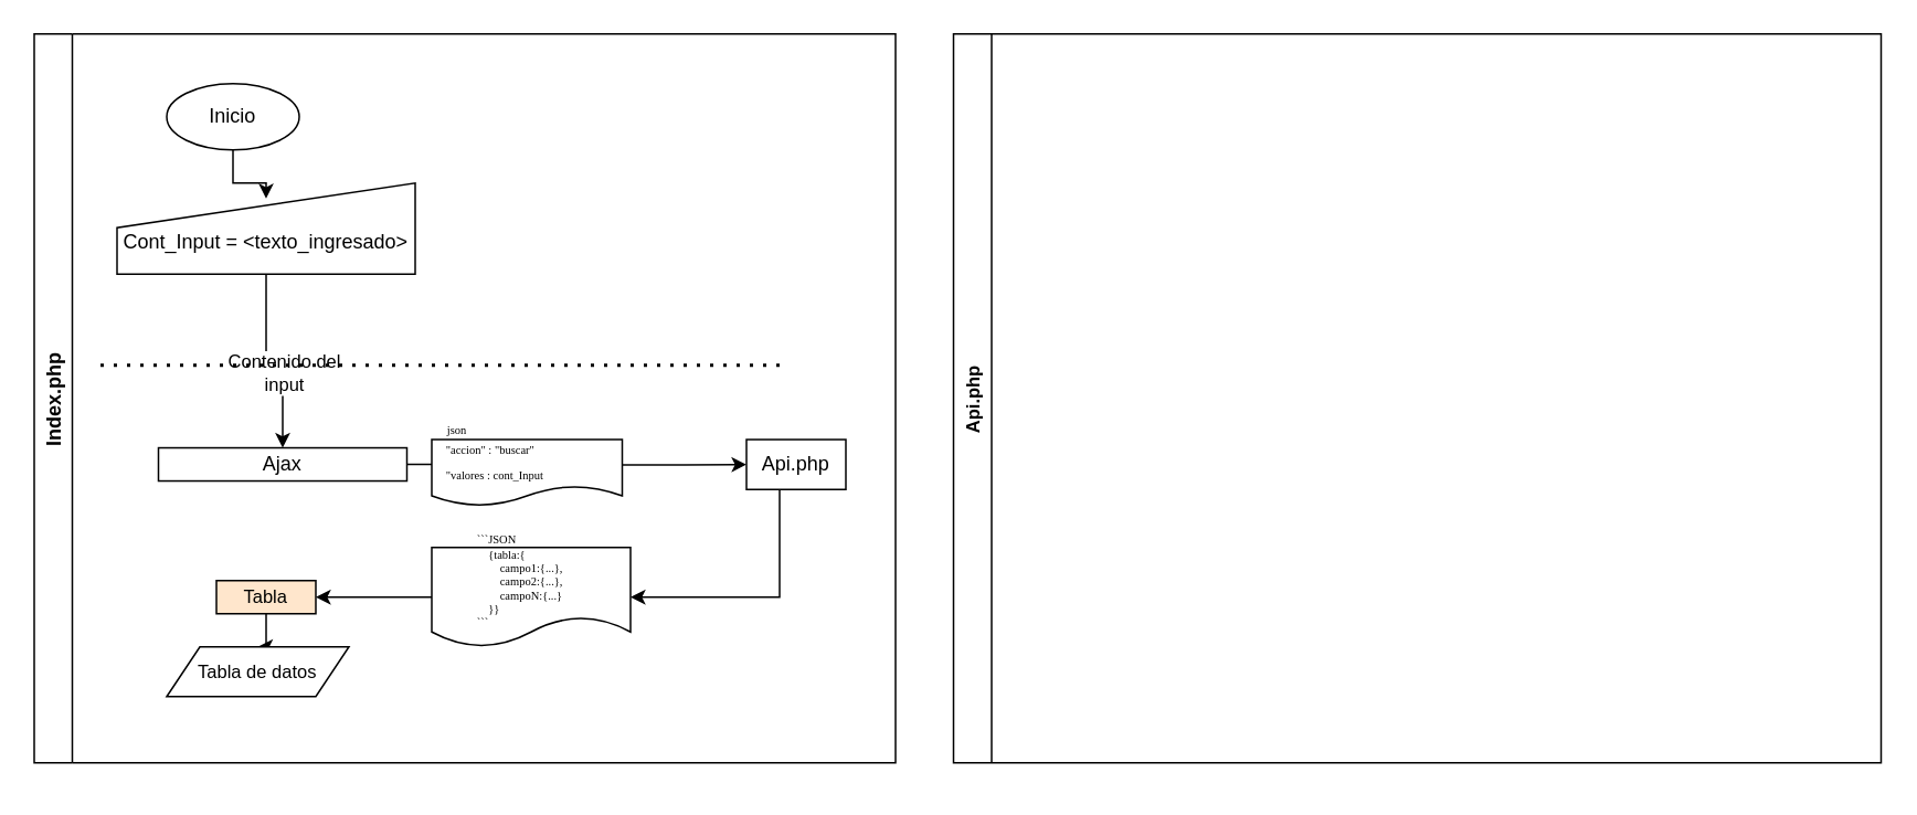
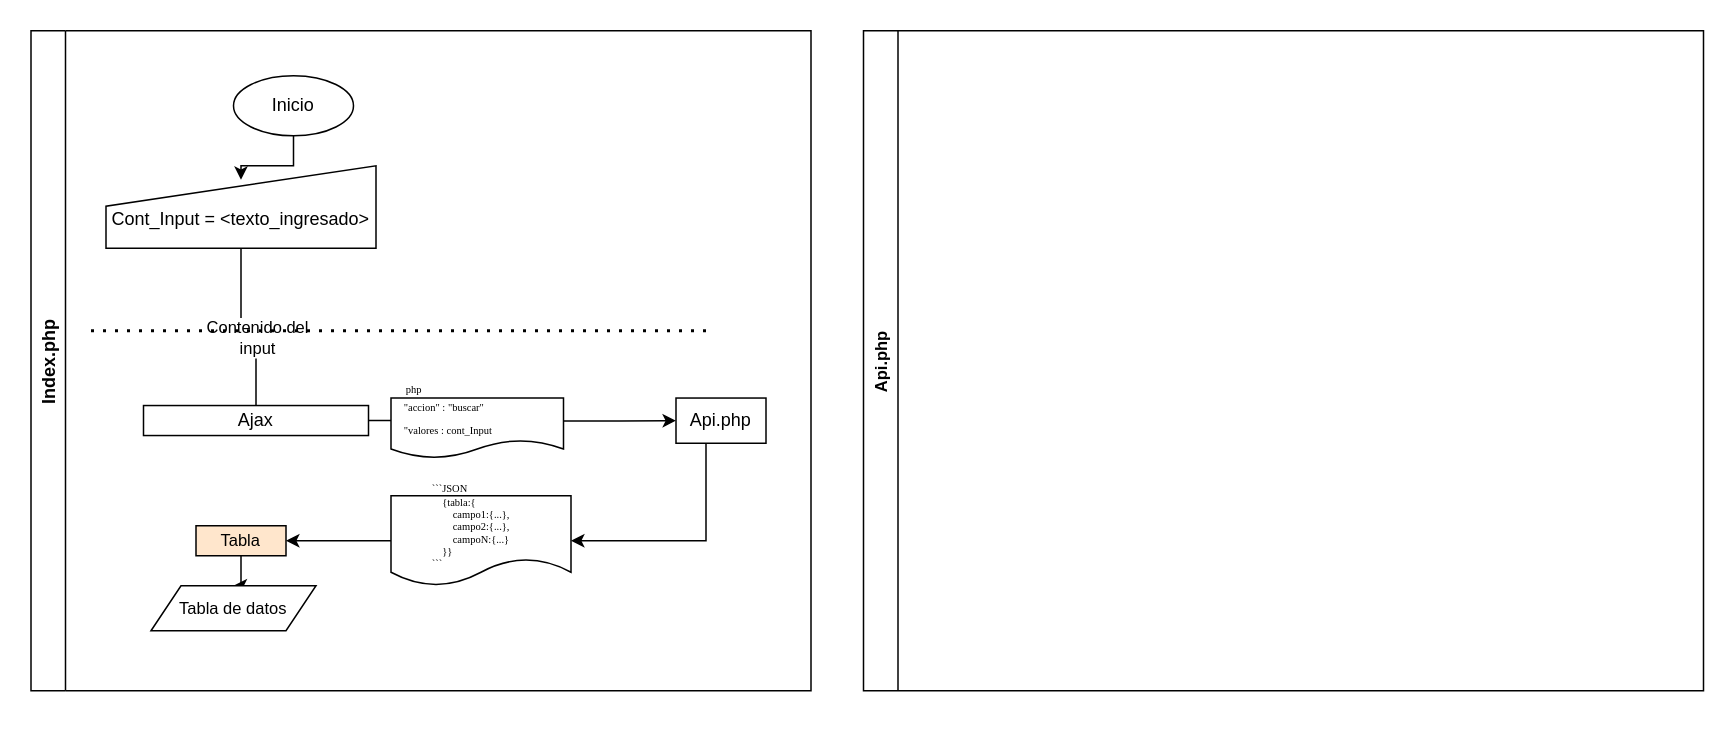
  <mxCell id="0" />
  <mxCell id="1" parent="0" />
  <mxCell id="2" value="" style="group" vertex="1" connectable="0" parent="1"><mxGeometry x="30" y="30" width="1105" height="440" as="geometry" /></mxCell>
  <mxCell id="3" value="Index.php" style="swimlane;horizontal=0;fontFamily=Helvetica;fontSize=12;" vertex="1" parent="2"><mxGeometry x="-10" y="-10" width="520" height="440" as="geometry" /></mxCell>
  <mxCell id="4" style="edgeStyle=orthogonalEdgeStyle;rounded=0;orthogonalLoop=1;jettySize=auto;html=1;entryX=1;entryY=0.5;entryDx=0;entryDy=0;fontFamily=Helvetica;fontSize=11;" edge="1" parent="3" source="5" target="6"><mxGeometry relative="1" as="geometry"><Array as="points"><mxPoint x="450" y="340" /></Array></mxGeometry></mxCell>
  <mxCell id="5" value="Api.php" style="rounded=0;whiteSpace=wrap;html=1;fontFamily=Helvetica;fontSize=12;" vertex="1" parent="3"><mxGeometry x="430" y="244.86" width="60" height="30.14" as="geometry" /></mxCell>
  <mxCell id="6" value="&lt;div style=&quot;text-align: left;&quot;&gt;&lt;span style=&quot;background-color: initial;&quot;&gt;```JSON&lt;/span&gt;&lt;span style=&quot;background-color: initial;&quot;&gt;&#09;&lt;/span&gt;&lt;span style=&quot;background-color: initial;&quot;&gt;&#09;&lt;/span&gt;&lt;span style=&quot;background-color: initial;&quot;&gt;&#09;&lt;/span&gt;&lt;span style=&quot;background-color: initial;&quot;&gt;&amp;nbsp; &amp;nbsp;&amp;nbsp;&lt;/span&gt;&lt;br&gt;&lt;/div&gt;&lt;div style=&quot;text-align: left;&quot;&gt;&lt;span style=&quot;background-color: initial;&quot;&gt;&amp;nbsp; &amp;nbsp; {tabla:{&lt;span style=&quot;white-space: pre;&quot;&gt;&#09;&lt;/span&gt;&lt;span style=&quot;white-space: pre;&quot;&gt;&#09;&lt;/span&gt;&amp;nbsp; &amp;nbsp; &amp;nbsp;&lt;/span&gt;&lt;/div&gt;&lt;div style=&quot;text-align: left;&quot;&gt;&lt;span style=&quot;background-color: initial;&quot;&gt;&amp;nbsp; &amp;nbsp; &amp;nbsp; &amp;nbsp; campo1:{...},&lt;/span&gt;&lt;/div&gt;&lt;div style=&quot;text-align: left;&quot;&gt;&lt;span style=&quot;background-color: initial;&quot;&gt;&amp;nbsp; &amp;nbsp; &amp;nbsp; &amp;nbsp; campo2:{...},&lt;/span&gt;&lt;/div&gt;&lt;div style=&quot;text-align: left;&quot;&gt;&lt;span style=&quot;background-color: initial;&quot;&gt;&lt;span style=&quot;white-space: pre;&quot;&gt;&#09;&lt;/span&gt;campoN:{...}&lt;br&gt;&lt;/span&gt;&lt;/div&gt;&lt;div style=&quot;text-align: left;&quot;&gt;&lt;span style=&quot;background-color: initial;&quot;&gt;&amp;nbsp; &amp;nbsp; }&lt;/span&gt;&lt;span style=&quot;background-color: initial;&quot;&gt;}&lt;/span&gt;&lt;/div&gt;&lt;div style=&quot;text-align: left;&quot;&gt;&lt;span style=&quot;background-color: initial;&quot;&gt;```&lt;/span&gt;&lt;/div&gt;" style="shape=document;whiteSpace=wrap;html=1;boundedLbl=1;fontFamily=Lucida Console;fontSize=7;labelPosition=center;verticalLabelPosition=middle;align=center;verticalAlign=middle;textDirection=ltr;spacing=0;" vertex="1" parent="3"><mxGeometry x="240" y="310" width="120" height="60" as="geometry" /></mxCell>
  <mxCell id="7" value="" style="edgeStyle=orthogonalEdgeStyle;rounded=0;orthogonalLoop=1;jettySize=auto;html=1;fontFamily=Helvetica;fontSize=11;" edge="1" parent="3" source="8" target="10"><mxGeometry relative="1" as="geometry" /></mxCell>
  <mxCell id="8" value="Tabla" style="rounded=0;whiteSpace=wrap;html=1;fontFamily=Helvetica;fontSize=11;fillColor=#ffe6cc;" vertex="1" parent="3"><mxGeometry x="110" y="330" width="60" height="20" as="geometry" /></mxCell>
  <mxCell id="9" style="edgeStyle=orthogonalEdgeStyle;rounded=0;orthogonalLoop=1;jettySize=auto;html=1;fontFamily=Lucida Console;fontSize=7;" edge="1" parent="3" source="6" target="8"><mxGeometry relative="1" as="geometry"><mxPoint x="210" y="339.943" as="targetPoint" /></mxGeometry></mxCell>
  <mxCell id="10" value="Tabla de datos" style="shape=parallelogram;perimeter=parallelogramPerimeter;whiteSpace=wrap;html=1;fixedSize=1;fontFamily=Helvetica;fontSize=11;" vertex="1" parent="3"><mxGeometry x="80" y="370" width="110" height="30" as="geometry" /></mxCell>
- <mxCell id="11" value="Inicio" style="ellipse;whiteSpace=wrap;html=1;" vertex="1" parent="2"><mxGeometry x="70" y="20" width="80" height="40" as="geometry" /></mxCell>
+ <mxCell id="11" value="Inicio" style="ellipse;whiteSpace=wrap;html=1;" vertex="1" parent="2"><mxGeometry x="125" y="20" width="80" height="40" as="geometry" /></mxCell>
  <mxCell id="12" value="&lt;br&gt;Cont_Input = &amp;lt;texto_ingresado&amp;gt;" style="shape=manualInput;whiteSpace=wrap;html=1;size=27;" vertex="1" parent="2"><mxGeometry x="40" y="80" width="180" height="55" as="geometry" /></mxCell>
  <mxCell id="13" value="" style="edgeStyle=orthogonalEdgeStyle;rounded=0;orthogonalLoop=1;jettySize=auto;html=1;entryX=0.5;entryY=0.171;entryDx=0;entryDy=0;entryPerimeter=0;" edge="1" parent="2" source="11" target="12"><mxGeometry relative="1" as="geometry"><mxPoint x="210.034" y="80" as="targetPoint" /></mxGeometry></mxCell>
  <mxCell id="14" style="edgeStyle=orthogonalEdgeStyle;rounded=0;orthogonalLoop=1;jettySize=auto;html=1;entryX=0.009;entryY=0.363;entryDx=0;entryDy=0;entryPerimeter=0;fontFamily=Helvetica;fontSize=11;" edge="1" parent="2" source="15" target="21"><mxGeometry relative="1" as="geometry" /></mxCell>
  <mxCell id="15" value="Ajax" style="rounded=0;whiteSpace=wrap;html=1;" vertex="1" parent="2"><mxGeometry x="65" y="239.86" width="150" height="20" as="geometry" /></mxCell>
- <mxCell id="16" style="edgeStyle=orthogonalEdgeStyle;rounded=0;orthogonalLoop=1;jettySize=auto;html=1;" edge="1" parent="2" source="12" target="15"><mxGeometry relative="1" as="geometry"><mxPoint x="210" y="330" as="targetPoint" /><Array as="points" /></mxGeometry></mxCell>
+ <mxCell id="16" style="edgeStyle=orthogonalEdgeStyle;rounded=0;orthogonalLoop=1;jettySize=auto;html=1;endArrow=none;" edge="1" parent="2" source="12" target="15"><mxGeometry relative="1" as="geometry"><mxPoint x="210" y="330" as="targetPoint" /><Array as="points" /></mxGeometry></mxCell>
  <mxCell id="17" value="Contenido del&lt;br&gt;input" style="edgeLabel;html=1;align=center;verticalAlign=middle;resizable=0;points=[];" vertex="1" connectable="0" parent="16"><mxGeometry x="0.103" y="1" relative="1" as="geometry"><mxPoint x="-1" y="6" as="offset" /></mxGeometry></mxCell>
  <mxCell id="18" value="" style="group" vertex="1" connectable="0" parent="2"><mxGeometry x="30" y="164" width="410" height="26" as="geometry" /></mxCell>
  <mxCell id="19" value="" style="endArrow=none;dashed=1;html=1;dashPattern=1 3;strokeWidth=2;rounded=0;" edge="1" parent="18"><mxGeometry width="50" height="50" relative="1" as="geometry"><mxPoint y="26" as="sourcePoint" /><mxPoint x="410" y="26" as="targetPoint" /></mxGeometry></mxCell>
  <mxCell id="20" value="" style="group" vertex="1" connectable="0" parent="2"><mxGeometry x="230" y="224.86" width="120" height="50" as="geometry" /></mxCell>
  <mxCell id="21" value="&lt;pre style=&quot;font-size: 7px;&quot;&gt;&lt;span style=&quot;font-family: &amp;quot;Lucida Console&amp;quot;; background-color: initial; white-space: normal;&quot;&gt;&amp;nbsp; &amp;nbsp; &quot;accion&quot; : &quot;buscar&quot;&lt;/span&gt;&lt;br&gt;&lt;/pre&gt;&lt;pre style=&quot;font-size: 7px;&quot;&gt;&lt;font face=&quot;Lucida Console&quot; style=&quot;font-size: 7px;&quot;&gt;&amp;nbsp; &amp;nbsp; &quot;valores : cont_Input&lt;/font&gt;&lt;br&gt;&lt;/pre&gt;" style="shape=document;whiteSpace=wrap;html=1;boundedLbl=1;align=left;" vertex="1" parent="20"><mxGeometry y="10" width="115" height="40" as="geometry" /></mxCell>
- <mxCell id="22" value="json" style="text;html=1;align=center;verticalAlign=middle;resizable=0;points=[];autosize=1;strokeColor=none;fillColor=none;fontSize=7;fontFamily=Lucida Console;" vertex="1" parent="20"><mxGeometry width="30" height="10" as="geometry" /></mxCell>
+ <mxCell id="22" value="php" style="text;html=1;align=center;verticalAlign=middle;resizable=0;points=[];autosize=1;strokeColor=none;fillColor=none;fontSize=7;fontFamily=Lucida Console;" vertex="1" parent="20"><mxGeometry width="30" height="10" as="geometry" /></mxCell>
  <mxCell id="23" style="edgeStyle=orthogonalEdgeStyle;rounded=0;orthogonalLoop=1;jettySize=auto;html=1;entryX=0;entryY=0.5;entryDx=0;entryDy=0;fontFamily=Helvetica;fontSize=11;exitX=1;exitY=0.383;exitDx=0;exitDy=0;exitPerimeter=0;" edge="1" parent="2" source="21" target="5"><mxGeometry relative="1" as="geometry" /></mxCell>
  <mxCell id="24" value="Api.php" style="swimlane;horizontal=0;fontFamily=Helvetica;fontSize=11;" vertex="1" parent="2"><mxGeometry x="545" y="-10" width="560" height="440" as="geometry" /></mxCell>
